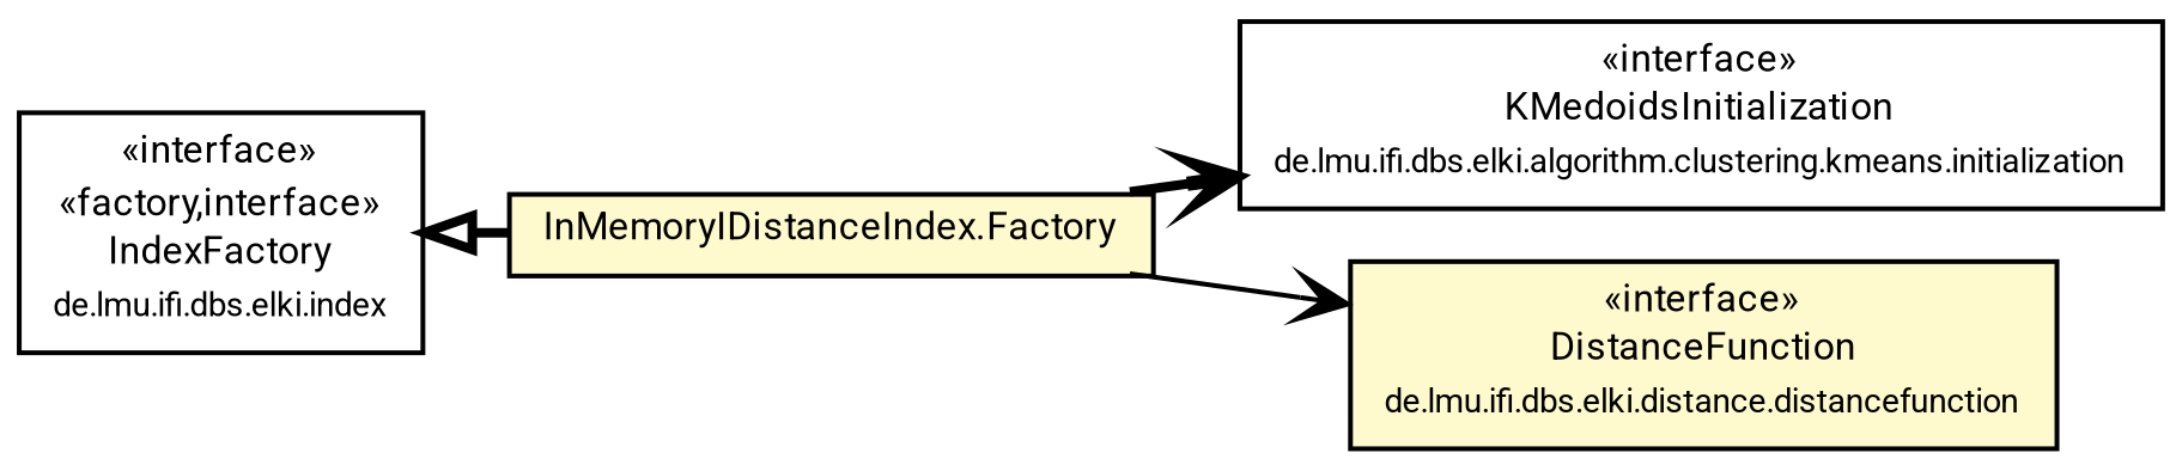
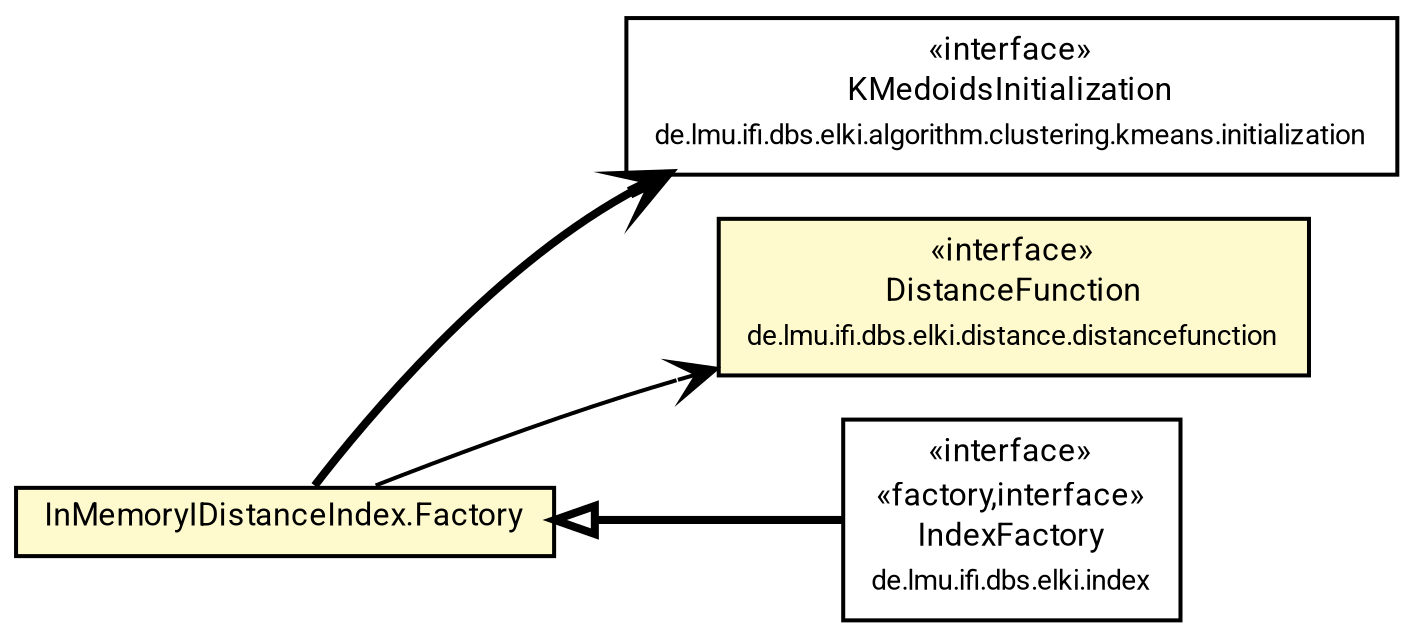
  digraph {
    nodesep=0.15
    rankdir=LR
    ranksep=0.25
    node [fontcolor=black fontname=Roboto fontsize=8 margin=0 shape=plaintext]
    edge [arrowhead=open color=black fontname=Roboto fontsize=7 labelfontname=Roboto labelfontsize=7 style=bold weight=1]
    n1 [height=0 label=<<table title="de.lmu.ifi.dbs.elki.algorithm.clustering.kmeans.initialization.KMedoidsInitialization" border="0" cellborder="1" cellspacing="0" cellpadding="2" href="../../algorithm/clustering/kmeans/initialization/KMedoidsInitialization.html" target="_parent"> 		<tr><td><table border="0" cellspacing="0" cellpadding="1"> 		<tr><td align="center" balign="center"> &#171;interface&#187; </td></tr> 		<tr><td align="center" balign="center"> <font face="Roboto">KMedoidsInitialization</font> </td></tr> 		<tr><td align="center" balign="center"> <font face="Roboto" point-size="7.0">de.lmu.ifi.dbs.elki.algorithm.clustering.kmeans.initialization</font> </td></tr> 		</table></td></tr> 		</table>> width=0]
    n2 [height=0 label=<<table title="de.lmu.ifi.dbs.elki.index.idistance.InMemoryIDistanceIndex.Factory" border="0" cellborder="1" cellspacing="0" cellpadding="2" bgcolor="lemonChiffon" href="InMemoryIDistanceIndex.Factory.html" target="_parent"> 		<tr><td><table border="0" cellspacing="0" cellpadding="1"> 		<tr><td align="center" balign="center"> <font face="Roboto">InMemoryIDistanceIndex.Factory</font> </td></tr> 		</table></td></tr> 		</table>> width=0]
    n3 [height=0 label=<<table title="de.lmu.ifi.dbs.elki.distance.distancefunction.DistanceFunction" border="0" cellborder="1" cellspacing="0" cellpadding="2" bgcolor="LemonChiffon" href="../../distance/distancefunction/DistanceFunction.html" target="_parent"> 		<tr><td><table border="0" cellspacing="0" cellpadding="1"> 		<tr><td align="center" balign="center"> &#171;interface&#187; </td></tr> 		<tr><td align="center" balign="center"> <font face="Roboto">DistanceFunction</font> </td></tr> 		<tr><td align="center" balign="center"> <font face="Roboto" point-size="7.0">de.lmu.ifi.dbs.elki.distance.distancefunction</font> </td></tr> 		</table></td></tr> 		</table>> width=0]
    n4 [height=0 label=<<table title="de.lmu.ifi.dbs.elki.index.IndexFactory" border="0" cellborder="1" cellspacing="0" cellpadding="2" href="../IndexFactory.html" target="_parent"> 		<tr><td><table border="0" cellspacing="0" cellpadding="1"> 		<tr><td align="center" balign="center"> &#171;interface&#187; </td></tr> 		<tr><td align="center" balign="center"> &#171;factory,interface&#187; </td></tr> 		<tr><td align="center" balign="center"> <font face="Roboto">IndexFactory</font> </td></tr> 		<tr><td align="center" balign="center"> <font face="Roboto" point-size="7.0">de.lmu.ifi.dbs.elki.index</font> </td></tr> 		</table></td></tr> 		</table>> width=0]
    n2 -> n1
    n2 -> n3 [style=solid]
-   n4 -> n2 [arrowtail=empty dir=back weight=9 arrowhead=""]
+   n2 -> n4 [arrowtail=empty dir=back weight=9 arrowhead=""]
  }
